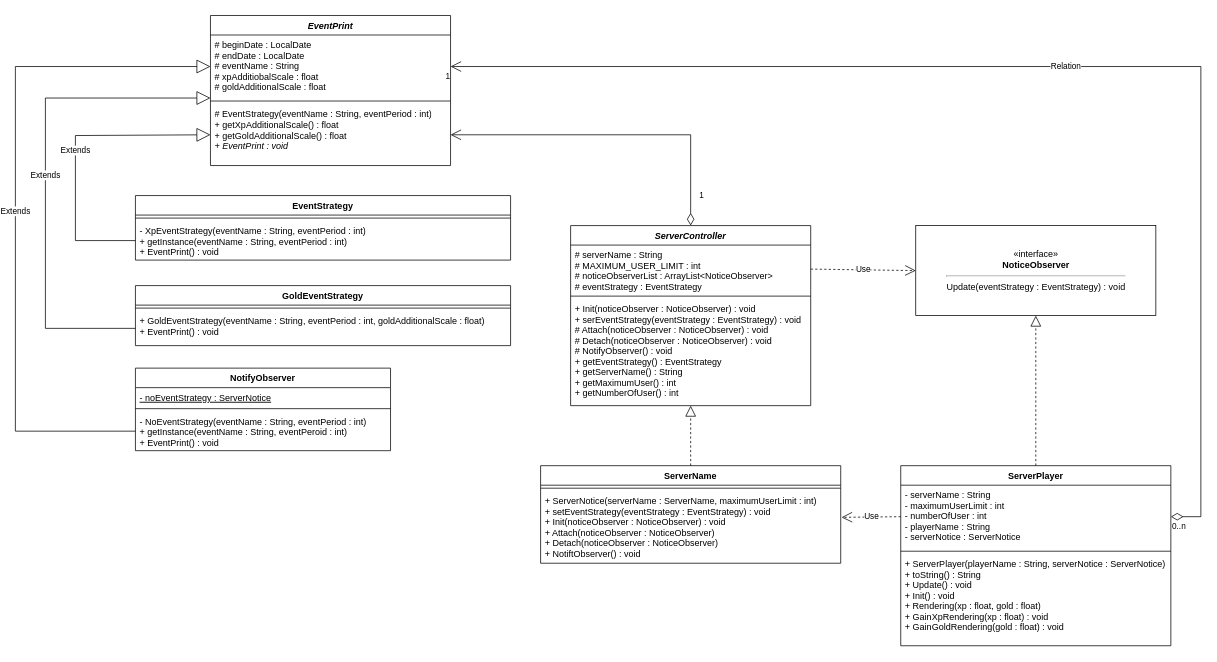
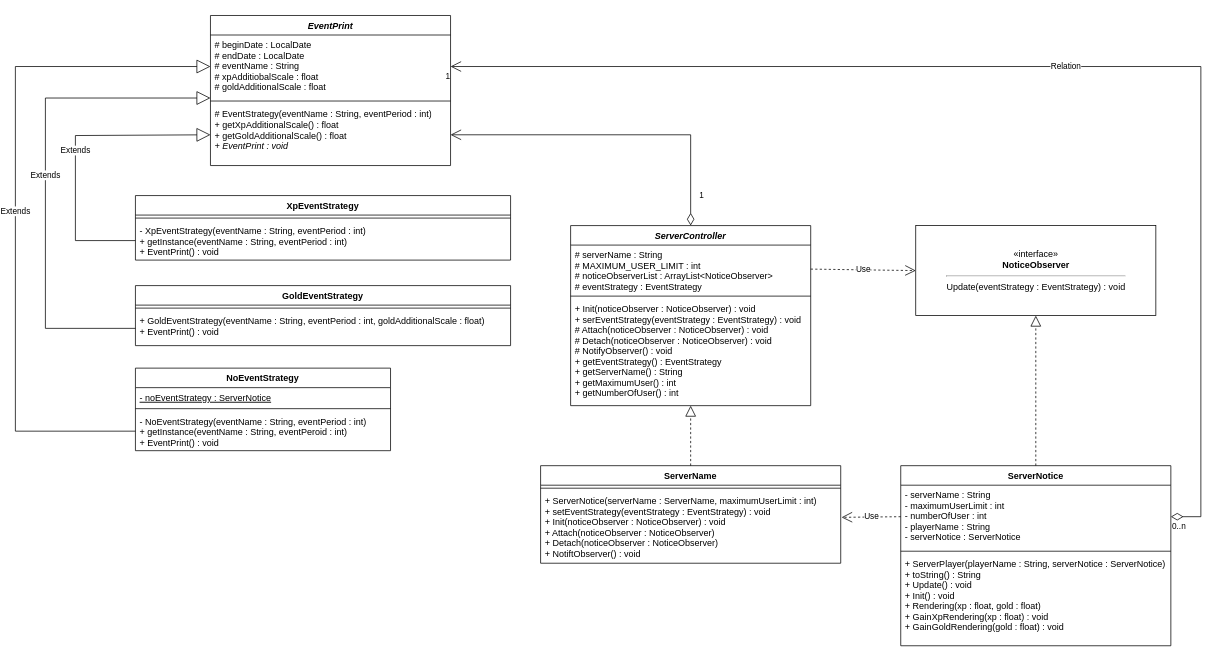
  <mxCell id="0" />
  <mxCell id="1" parent="0" />
  <mxCell id="2" value="EventPrint" style="swimlane;fontStyle=3;align=center;verticalAlign=top;childLayout=stackLayout;horizontal=1;startSize=26;horizontalStack=0;resizeParent=1;resizeParentMax=0;resizeLast=0;collapsible=1;marginBottom=0;" parent="1" vertex="1"><mxGeometry x="280" y="20" width="320" height="200" as="geometry" /></mxCell>
  <mxCell id="3" value="# beginDate : LocalDate&#10;# endDate : LocalDate&#10;# eventName : String&#10;# xpAdditiobalScale : float&#10;# goldAdditionalScale : float&#10;" style="text;strokeColor=none;fillColor=none;align=left;verticalAlign=top;spacingLeft=4;spacingRight=4;overflow=hidden;rotatable=0;points=[[0,0.5],[1,0.5]];portConstraint=eastwest;" parent="2" vertex="1"><mxGeometry y="26" width="320" height="84" as="geometry" /></mxCell>
  <mxCell id="4" value="" style="line;strokeWidth=1;fillColor=none;align=left;verticalAlign=middle;spacingTop=-1;spacingLeft=3;spacingRight=3;rotatable=0;labelPosition=right;points=[];portConstraint=eastwest;" parent="2" vertex="1"><mxGeometry y="110" width="320" height="8" as="geometry" /></mxCell>
  <mxCell id="5" value="# EventStrategy(eventName : String, eventPeriod : int)&lt;br&gt;+ getXpAdditionalScale() : float&lt;br&gt;+ getGoldAdditionalScale() : float&lt;br&gt;&lt;i&gt;+ EventPrint : void&lt;/i&gt;" style="text;strokeColor=none;fillColor=none;align=left;verticalAlign=top;spacingLeft=4;spacingRight=4;overflow=hidden;rotatable=0;points=[[0,0.5],[1,0.5]];portConstraint=eastwest;labelBackgroundColor=none;html=1;fontStyle=0" parent="2" vertex="1"><mxGeometry y="118" width="320" height="82" as="geometry" /></mxCell>
  <mxCell id="6" value="GoldEventStrategy" style="swimlane;fontStyle=1;align=center;verticalAlign=top;childLayout=stackLayout;horizontal=1;startSize=26;horizontalStack=0;resizeParent=1;resizeParentMax=0;resizeLast=0;collapsible=1;marginBottom=0;" parent="1" vertex="1"><mxGeometry x="180" y="380" width="500" height="80" as="geometry" /></mxCell>
  <mxCell id="7" value="" style="line;strokeWidth=1;fillColor=none;align=left;verticalAlign=middle;spacingTop=-1;spacingLeft=3;spacingRight=3;rotatable=0;labelPosition=right;points=[];portConstraint=eastwest;" parent="6" vertex="1"><mxGeometry y="26" width="500" height="8" as="geometry" /></mxCell>
  <mxCell id="8" value="+ GoldEventStrategy(eventName : String, eventPeriod : int, goldAdditionalScale : float)&#10;+ EventPrint() : void" style="text;strokeColor=none;fillColor=none;align=left;verticalAlign=top;spacingLeft=4;spacingRight=4;overflow=hidden;rotatable=0;points=[[0,0.5],[1,0.5]];portConstraint=eastwest;" parent="6" vertex="1"><mxGeometry y="34" width="500" height="46" as="geometry" /></mxCell>
- <mxCell id="9" value="NotifyObserver" style="swimlane;fontStyle=1;align=center;verticalAlign=top;childLayout=stackLayout;horizontal=1;startSize=26;horizontalStack=0;resizeParent=1;resizeParentMax=0;resizeLast=0;collapsible=1;marginBottom=0;" parent="1" vertex="1"><mxGeometry x="180" y="490" width="340" height="110" as="geometry" /></mxCell>
+ <mxCell id="9" value="NoEventStrategy" style="swimlane;fontStyle=1;align=center;verticalAlign=top;childLayout=stackLayout;horizontal=1;startSize=26;horizontalStack=0;resizeParent=1;resizeParentMax=0;resizeLast=0;collapsible=1;marginBottom=0;" parent="1" vertex="1"><mxGeometry x="180" y="490" width="340" height="110" as="geometry" /></mxCell>
  <mxCell id="10" value="- noEventStrategy : ServerNotice&#10;" style="text;strokeColor=none;fillColor=none;align=left;verticalAlign=top;spacingLeft=4;spacingRight=4;overflow=hidden;rotatable=0;points=[[0,0.5],[1,0.5]];portConstraint=eastwest;fontStyle=4" parent="9" vertex="1"><mxGeometry y="26" width="340" height="24" as="geometry" /></mxCell>
  <mxCell id="11" value="" style="line;strokeWidth=1;fillColor=none;align=left;verticalAlign=middle;spacingTop=-1;spacingLeft=3;spacingRight=3;rotatable=0;labelPosition=right;points=[];portConstraint=eastwest;" parent="9" vertex="1"><mxGeometry y="50" width="340" height="8" as="geometry" /></mxCell>
  <mxCell id="12" value="- NoEventStrategy(eventName : String, eventPeriod : int)&#10;+ getInstance(eventName : String, eventPeroid : int)&#10;+ EventPrint() : void&#10;" style="text;strokeColor=none;fillColor=none;align=left;verticalAlign=top;spacingLeft=4;spacingRight=4;overflow=hidden;rotatable=0;points=[[0,0.5],[1,0.5]];portConstraint=eastwest;" parent="9" vertex="1"><mxGeometry y="58" width="340" height="52" as="geometry" /></mxCell>
  <mxCell id="13" value="«interface»&lt;br&gt;&lt;b&gt;NoticeObserver&lt;br&gt;&lt;/b&gt;&lt;hr&gt;Update(eventStrategy : EventStrategy) : void" style="html=1;" parent="1" vertex="1"><mxGeometry x="1220" y="300" width="320" height="120" as="geometry" /></mxCell>
  <mxCell id="14" value="ServerName" style="swimlane;fontStyle=1;align=center;verticalAlign=top;childLayout=stackLayout;horizontal=1;startSize=26;horizontalStack=0;resizeParent=1;resizeParentMax=0;resizeLast=0;collapsible=1;marginBottom=0;" parent="1" vertex="1"><mxGeometry x="720" y="620" width="400" height="130" as="geometry" /></mxCell>
  <mxCell id="15" value="" style="line;strokeWidth=1;fillColor=none;align=left;verticalAlign=middle;spacingTop=-1;spacingLeft=3;spacingRight=3;rotatable=0;labelPosition=right;points=[];portConstraint=eastwest;" parent="14" vertex="1"><mxGeometry y="26" width="400" height="8" as="geometry" /></mxCell>
  <mxCell id="16" value="+ ServerNotice(serverName : ServerName, maximumUserLimit : int)&#10;+ setEventStrategy(eventStrategy : EventStrategy) : void&#10;+ Init(noticeObserver : NoticeObserver) : void&#10;+ Attach(noticeObserver : NoticeObserver)&#10;+ Detach(noticeObserver : NoticeObserver)&#10;+ NotiftObserver() : void" style="text;strokeColor=none;fillColor=none;align=left;verticalAlign=top;spacingLeft=4;spacingRight=4;overflow=hidden;rotatable=0;points=[[0,0.5],[1,0.5]];portConstraint=eastwest;" parent="14" vertex="1"><mxGeometry y="34" width="400" height="96" as="geometry" /></mxCell>
- <mxCell id="17" value="ServerPlayer" style="swimlane;fontStyle=1;align=center;verticalAlign=top;childLayout=stackLayout;horizontal=1;startSize=26;horizontalStack=0;resizeParent=1;resizeParentMax=0;resizeLast=0;collapsible=1;marginBottom=0;" parent="1" vertex="1"><mxGeometry x="1200" y="620" width="360" height="240" as="geometry" /></mxCell>
+ <mxCell id="17" value="ServerNotice" style="swimlane;fontStyle=1;align=center;verticalAlign=top;childLayout=stackLayout;horizontal=1;startSize=26;horizontalStack=0;resizeParent=1;resizeParentMax=0;resizeLast=0;collapsible=1;marginBottom=0;" parent="1" vertex="1"><mxGeometry x="1200" y="620" width="360" height="240" as="geometry" /></mxCell>
  <mxCell id="18" value="- serverName : String&#10;- maximumUserLimit : int&#10;- numberOfUser : int&#10;- playerName : String&#10;- serverNotice : ServerNotice" style="text;strokeColor=none;fillColor=none;align=left;verticalAlign=top;spacingLeft=4;spacingRight=4;overflow=hidden;rotatable=0;points=[[0,0.5],[1,0.5]];portConstraint=eastwest;" parent="17" vertex="1"><mxGeometry y="26" width="360" height="84" as="geometry" /></mxCell>
  <mxCell id="19" value="" style="line;strokeWidth=1;fillColor=none;align=left;verticalAlign=middle;spacingTop=-1;spacingLeft=3;spacingRight=3;rotatable=0;labelPosition=right;points=[];portConstraint=eastwest;" parent="17" vertex="1"><mxGeometry y="110" width="360" height="8" as="geometry" /></mxCell>
  <mxCell id="20" value="+ ServerPlayer(playerName : String, serverNotice : ServerNotice)&#10;+ toString() : String&#10;+ Update() : void&#10;+ Init() : void&#10;+ Rendering(xp : float, gold : float)&#10;+ GainXpRendering(xp : float) : void&#10;+ GainGoldRendering(gold : float) : void" style="text;strokeColor=none;fillColor=none;align=left;verticalAlign=top;spacingLeft=4;spacingRight=4;overflow=hidden;rotatable=0;points=[[0,0.5],[1,0.5]];portConstraint=eastwest;" parent="17" vertex="1"><mxGeometry y="118" width="360" height="122" as="geometry" /></mxCell>
- <mxCell id="21" value="EventStrategy" style="swimlane;fontStyle=1;align=center;verticalAlign=top;childLayout=stackLayout;horizontal=1;startSize=26;horizontalStack=0;resizeParent=1;resizeParentMax=0;resizeLast=0;collapsible=1;marginBottom=0;" parent="1" vertex="1"><mxGeometry x="180" y="260" width="500" height="86" as="geometry" /></mxCell>
+ <mxCell id="21" value="XpEventStrategy" style="swimlane;fontStyle=1;align=center;verticalAlign=top;childLayout=stackLayout;horizontal=1;startSize=26;horizontalStack=0;resizeParent=1;resizeParentMax=0;resizeLast=0;collapsible=1;marginBottom=0;" parent="1" vertex="1"><mxGeometry x="180" y="260" width="500" height="86" as="geometry" /></mxCell>
  <mxCell id="22" value="" style="line;strokeWidth=1;fillColor=none;align=left;verticalAlign=middle;spacingTop=-1;spacingLeft=3;spacingRight=3;rotatable=0;labelPosition=right;points=[];portConstraint=eastwest;" parent="21" vertex="1"><mxGeometry y="26" width="500" height="8" as="geometry" /></mxCell>
  <mxCell id="23" value="- XpEventStrategy(eventName : String, eventPeriod : int)&#10;+ getInstance(eventName : String, eventPeriod : int)&#10;+ EventPrint() : void" style="text;strokeColor=none;fillColor=none;align=left;verticalAlign=top;spacingLeft=4;spacingRight=4;overflow=hidden;rotatable=0;points=[[0,0.5],[1,0.5]];portConstraint=eastwest;fontStyle=0" parent="21" vertex="1"><mxGeometry y="34" width="500" height="52" as="geometry" /></mxCell>
  <mxCell id="24" value="Extends" style="endArrow=block;endSize=16;endFill=0;html=1;rounded=0;exitX=0;exitY=0.5;exitDx=0;exitDy=0;entryX=0;entryY=0.5;entryDx=0;entryDy=0;" parent="1" source="23" target="5" edge="1"><mxGeometry width="160" relative="1" as="geometry"><mxPoint x="100" y="160" as="sourcePoint" /><mxPoint x="120" y="160" as="targetPoint" /><Array as="points"><mxPoint x="100" y="320" /><mxPoint x="100" y="180" /></Array></mxGeometry></mxCell>
  <mxCell id="25" value="Extends" style="endArrow=block;endSize=16;endFill=0;html=1;rounded=0;exitX=0;exitY=0.5;exitDx=0;exitDy=0;entryX=0;entryY=0.5;entryDx=0;entryDy=0;" parent="1" source="12" target="3" edge="1"><mxGeometry width="160" relative="1" as="geometry"><mxPoint x="110" y="260" as="sourcePoint" /><mxPoint x="20" y="100" as="targetPoint" /><Array as="points"><mxPoint x="20" y="574" /><mxPoint x="20" y="88" /></Array></mxGeometry></mxCell>
  <mxCell id="26" value="Extends" style="endArrow=block;endSize=16;endFill=0;html=1;rounded=0;exitX=0;exitY=0.5;exitDx=0;exitDy=0;entryX=0;entryY=1;entryDx=0;entryDy=0;entryPerimeter=0;" parent="1" source="8" target="3" edge="1"><mxGeometry width="160" relative="1" as="geometry"><mxPoint x="110" y="230" as="sourcePoint" /><mxPoint x="20" y="60" as="targetPoint" /><Array as="points"><mxPoint x="60" y="437" /><mxPoint x="60" y="130" /></Array></mxGeometry></mxCell>
  <mxCell id="27" value="" style="endArrow=block;dashed=1;endFill=0;endSize=12;html=1;rounded=0;entryX=0.5;entryY=1;entryDx=0;entryDy=0;exitX=0.5;exitY=0;exitDx=0;exitDy=0;" parent="1" source="17" target="13" edge="1"><mxGeometry width="160" relative="1" as="geometry"><mxPoint x="490" y="330" as="sourcePoint" /><mxPoint x="650" y="330" as="targetPoint" /></mxGeometry></mxCell>
  <mxCell id="28" value="" style="endArrow=block;dashed=1;endFill=0;endSize=12;html=1;rounded=0;exitX=0.5;exitY=0;exitDx=0;exitDy=0;" parent="1" source="14" target="34" edge="1"><mxGeometry width="160" relative="1" as="geometry"><mxPoint x="860" y="580" as="sourcePoint" /><mxPoint x="800" y="490" as="targetPoint" /></mxGeometry></mxCell>
  <mxCell id="29" value="1" style="endArrow=open;html=1;endSize=12;startArrow=diamondThin;startSize=14;startFill=0;edgeStyle=orthogonalEdgeStyle;align=left;verticalAlign=bottom;rounded=0;entryX=1;entryY=0.5;entryDx=0;entryDy=0;exitX=0.5;exitY=0;exitDx=0;exitDy=0;" parent="1" source="31" target="5" edge="1"><mxGeometry x="-0.858" y="-10" relative="1" as="geometry"><mxPoint x="760" y="300" as="sourcePoint" /><mxPoint x="1050" y="370" as="targetPoint" /><mxPoint as="offset" /></mxGeometry></mxCell>
  <mxCell id="30" value="Use" style="endArrow=open;endSize=12;dashed=1;html=1;rounded=0;exitX=1;exitY=0.5;exitDx=0;exitDy=0;entryX=0;entryY=0.5;entryDx=0;entryDy=0;" parent="1" source="32" target="13" edge="1"><mxGeometry width="160" relative="1" as="geometry"><mxPoint x="960" y="280" as="sourcePoint" /><mxPoint x="1200" y="358" as="targetPoint" /></mxGeometry></mxCell>
  <mxCell id="31" value="ServerController" style="swimlane;fontStyle=3;align=center;verticalAlign=top;childLayout=stackLayout;horizontal=1;startSize=26;horizontalStack=0;resizeParent=1;resizeParentMax=0;resizeLast=0;collapsible=1;marginBottom=0;" parent="1" vertex="1"><mxGeometry x="760" y="300" width="320" height="240" as="geometry" /></mxCell>
  <mxCell id="32" value="# serverName : String&#10;# MAXIMUM_USER_LIMIT : int&#10;# noticeObserverList : ArrayList&lt;NoticeObserver&gt;&#10;# eventStrategy : EventStrategy" style="text;strokeColor=none;fillColor=none;align=left;verticalAlign=top;spacingLeft=4;spacingRight=4;overflow=hidden;rotatable=0;points=[[0,0.5],[1,0.5]];portConstraint=eastwest;" parent="31" vertex="1"><mxGeometry y="26" width="320" height="64" as="geometry" /></mxCell>
  <mxCell id="33" value="" style="line;strokeWidth=1;fillColor=none;align=left;verticalAlign=middle;spacingTop=-1;spacingLeft=3;spacingRight=3;rotatable=0;labelPosition=right;points=[];portConstraint=eastwest;" parent="31" vertex="1"><mxGeometry y="90" width="320" height="8" as="geometry" /></mxCell>
  <mxCell id="34" value="+ Init(noticeObserver : NoticeObserver) : void&#10;+ serEventStrategy(eventStrategy : EventStrategy) : void&#10;# Attach(noticeObserver : NoticeObserver) : void&#10;# Detach(noticeObserver : NoticeObserver) : void&#10;# NotifyObserver() : void&#10;+ getEventStrategy() : EventStrategy&#10;+ getServerName() : String&#10;+ getMaximumUser() : int&#10;+ getNumberOfUser() : int" style="text;strokeColor=none;fillColor=none;align=left;verticalAlign=top;spacingLeft=4;spacingRight=4;overflow=hidden;rotatable=0;points=[[0,0.5],[1,0.5]];portConstraint=eastwest;fontStyle=0" parent="31" vertex="1"><mxGeometry y="98" width="320" height="142" as="geometry" /></mxCell>
  <mxCell id="35" value="Use" style="endArrow=open;endSize=12;dashed=1;html=1;rounded=0;exitX=0;exitY=0.5;exitDx=0;exitDy=0;entryX=1.003;entryY=0.363;entryDx=0;entryDy=0;entryPerimeter=0;" parent="1" source="18" target="16" edge="1"><mxGeometry width="160" relative="1" as="geometry"><mxPoint x="930" y="358" as="sourcePoint" /><mxPoint x="1049.68" y="358.48" as="targetPoint" /></mxGeometry></mxCell>
  <mxCell id="36" value="Relation" style="endArrow=open;html=1;endSize=12;startArrow=diamondThin;startSize=14;startFill=0;edgeStyle=orthogonalEdgeStyle;rounded=0;entryX=1;entryY=0.5;entryDx=0;entryDy=0;exitX=1;exitY=0.5;exitDx=0;exitDy=0;" edge="1" parent="1" source="18" target="3"><mxGeometry relative="1" as="geometry"><mxPoint x="1590" y="580" as="sourcePoint" /><mxPoint x="1110" y="70" as="targetPoint" /><Array as="points"><mxPoint x="1600" y="688" /><mxPoint x="1600" y="88" /></Array></mxGeometry></mxCell>
  <mxCell id="37" value="0..n" style="edgeLabel;resizable=0;html=1;align=left;verticalAlign=top;labelBackgroundColor=none;" connectable="0" vertex="1" parent="36"><mxGeometry x="-1" relative="1" as="geometry" /></mxCell>
  <mxCell id="38" value="1" style="edgeLabel;resizable=0;html=1;align=right;verticalAlign=top;labelBackgroundColor=none;" connectable="0" vertex="1" parent="36"><mxGeometry x="1" relative="1" as="geometry" /></mxCell>
